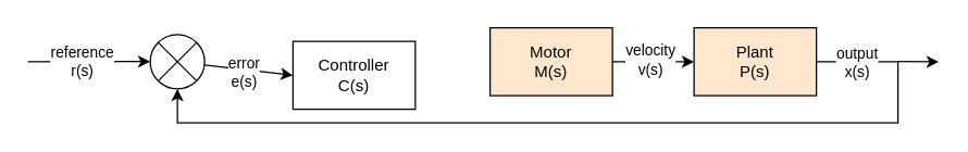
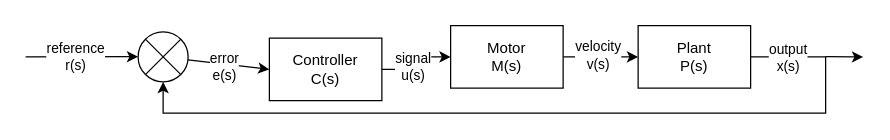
  <mxCell id="0" />
  <mxCell id="1" parent="0" />
  <mxCell id="2" value="&lt;div&gt;Controller&lt;/div&gt;&lt;div&gt;C(s)&lt;/div&gt;" style="rounded=0;whiteSpace=wrap;html=1;" vertex="1" parent="1"><mxGeometry x="215" y="30" width="90" height="50" as="geometry" /></mxCell>
  <mxCell id="3" style="edgeStyle=orthogonalEdgeStyle;rounded=0;orthogonalLoop=1;jettySize=auto;html=1;exitX=1;exitY=0.5;exitDx=0;exitDy=0;entryX=0;entryY=0.5;entryDx=0;entryDy=0;" edge="1" parent="1" source="16" target="7"><mxGeometry relative="1" as="geometry" /></mxCell>
  <mxCell id="4" value="&lt;div&gt;velocity&lt;/div&gt;&lt;div&gt;v(s)&lt;/div&gt;" style="edgeLabel;html=1;align=center;verticalAlign=middle;resizable=0;points=[];" vertex="1" connectable="0" parent="3"><mxGeometry x="-0.097" y="2" relative="1" as="geometry"><mxPoint as="offset" /></mxGeometry></mxCell>
  <mxCell id="5" style="edgeStyle=orthogonalEdgeStyle;rounded=0;orthogonalLoop=1;jettySize=auto;html=1;entryX=0.5;entryY=1;entryDx=0;entryDy=0;exitX=1;exitY=0.5;exitDx=0;exitDy=0;" edge="1" parent="1" source="7" target="10"><mxGeometry relative="1" as="geometry"><mxPoint x="130" y="55" as="targetPoint" /><mxPoint x="660" y="40" as="sourcePoint" /><Array as="points"><mxPoint x="660" y="45" /><mxPoint x="660" y="90" /><mxPoint x="130" y="90" /></Array></mxGeometry></mxCell>
  <mxCell id="6" value="&lt;div&gt;output&lt;/div&gt;&lt;div&gt;x(s)&lt;/div&gt;" style="edgeLabel;html=1;align=center;verticalAlign=middle;resizable=0;points=[];" vertex="1" connectable="0" parent="5"><mxGeometry x="-0.859" y="-2" relative="1" as="geometry"><mxPoint x="-18" y="-2" as="offset" /></mxGeometry></mxCell>
- <mxCell id="7" value="&lt;div&gt;Plant&lt;/div&gt;&lt;div&gt;P(s)&lt;/div&gt;" style="rounded=0;whiteSpace=wrap;html=1;fillColor=#ffe6cc;" vertex="1" parent="1"><mxGeometry x="510" y="20" width="90" height="50" as="geometry" /></mxCell>
+ <mxCell id="7" value="&lt;div&gt;Plant&lt;/div&gt;&lt;div&gt;P(s)&lt;/div&gt;" style="rounded=0;whiteSpace=wrap;html=1;" vertex="1" parent="1"><mxGeometry x="510" y="20" width="90" height="50" as="geometry" /></mxCell>
  <mxCell id="8" style="edgeStyle=none;rounded=0;orthogonalLoop=1;jettySize=auto;html=1;entryX=0;entryY=0.5;entryDx=0;entryDy=0;" edge="1" parent="1" source="10" target="2"><mxGeometry relative="1" as="geometry" /></mxCell>
  <mxCell id="9" value="&lt;div&gt;error&lt;/div&gt;&lt;div&gt;e(s)&lt;/div&gt;" style="edgeLabel;html=1;align=center;verticalAlign=middle;resizable=0;points=[];" vertex="1" connectable="0" parent="8"><mxGeometry x="-0.128" y="-2" relative="1" as="geometry"><mxPoint as="offset" /></mxGeometry></mxCell>
  <mxCell id="10" value="" style="shape=sumEllipse;perimeter=ellipsePerimeter;whiteSpace=wrap;html=1;backgroundOutline=1;" vertex="1" parent="1"><mxGeometry x="110" y="25" width="40" height="40" as="geometry" /></mxCell>
  <mxCell id="11" style="edgeStyle=none;rounded=0;orthogonalLoop=1;jettySize=auto;html=1;" edge="1" parent="1"><mxGeometry relative="1" as="geometry"><mxPoint x="110" y="44.849" as="targetPoint" /><mxPoint x="20" y="45" as="sourcePoint" /></mxGeometry></mxCell>
  <mxCell id="12" value="&lt;div&gt;reference&lt;/div&gt;&lt;div&gt;r(s)&lt;/div&gt;" style="edgeLabel;html=1;align=center;verticalAlign=middle;resizable=0;points=[];" vertex="1" connectable="0" parent="11"><mxGeometry x="0.041" relative="1" as="geometry"><mxPoint x="-7" as="offset" /></mxGeometry></mxCell>
  <mxCell id="13" value="" style="edgeStyle=none;orthogonalLoop=1;jettySize=auto;html=1;rounded=0;" edge="1" parent="1"><mxGeometry width="100" relative="1" as="geometry"><mxPoint x="660" y="44.83" as="sourcePoint" /><mxPoint x="690" y="45.15" as="targetPoint" /><Array as="points" /></mxGeometry></mxCell>
- <mxCell id="16" value="&lt;div&gt;Motor&lt;/div&gt;&lt;div&gt;M(s)&lt;/div&gt;" style="rounded=0;whiteSpace=wrap;html=1;fillColor=#ffe6cc;" vertex="1" parent="1"><mxGeometry x="360" y="20" width="90" height="50" as="geometry" /></mxCell>
+ <mxCell id="14" value="" style="edgeStyle=orthogonalEdgeStyle;rounded=0;orthogonalLoop=1;jettySize=auto;html=1;" edge="1" parent="1" source="2" target="16"><mxGeometry relative="1" as="geometry"><mxPoint x="400" y="45" as="targetPoint" /><mxPoint x="290" y="45" as="sourcePoint" /></mxGeometry></mxCell>
+ <mxCell id="15" value="&lt;div&gt;signal&lt;/div&gt;&lt;div&gt;u(s)&lt;/div&gt;" style="edgeLabel;html=1;align=center;verticalAlign=middle;resizable=0;points=[];" vertex="1" connectable="0" parent="14"><mxGeometry x="-0.092" y="3" relative="1" as="geometry"><mxPoint as="offset" /></mxGeometry></mxCell>
+ <mxCell id="16" value="&lt;div&gt;Motor&lt;/div&gt;&lt;div&gt;M(s)&lt;/div&gt;" style="rounded=0;whiteSpace=wrap;html=1;" vertex="1" parent="1"><mxGeometry x="360" y="20" width="90" height="50" as="geometry" /></mxCell>
